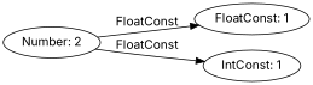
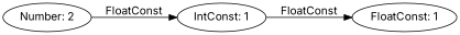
  digraph {
    fontname=Inter
    rankdir=LR
    node [fontname=Inter]
    edge [fontname=Inter]
    n1 [label="Number: 2"]
    n2 [label="FloatConst: 1"]
    n3 [label="IntConst: 1"]
-   n1 -> n2 [label=FloatConst]
+   n3 -> n2 [label=FloatConst]
    n1 -> n3 [label=FloatConst]
  }
